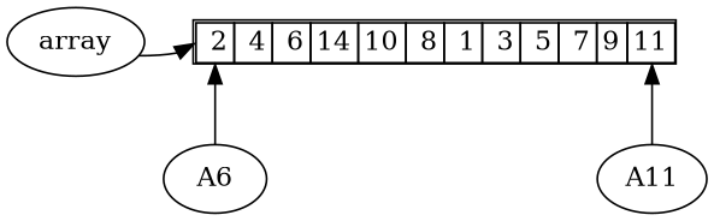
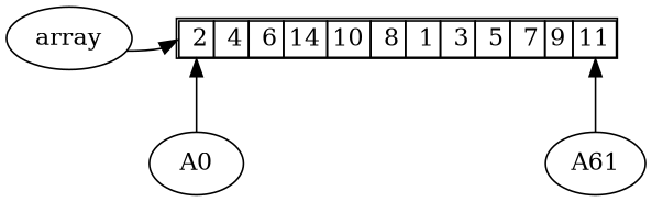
  digraph {
    splines=false
    edge [headport=A0]
    n1 [label=<<table border="1" cellborder="1" cellspacing="0">                     <tr>                         <td port="A0"> 2</td>                         <td port="A1"> 4</td>                         <td port="A2"> 6</td>                         <td port="A3">14</td>                         <td port="A4">10</td>                         <td port="A5"> 8</td>                         <td port="A6"> 1</td>                         <td port="A7"> 3</td>                         <td port="A8"> 5</td>                         <td port="A9"> 7</td>                         <td port="A10">9</td>                         <td port="A11">11</td>                     </tr>                 </table>> shape=none]
    array
-   A0 [label=A6]
-   A11
+   A0
+   A11 [label=A61]
    subgraph sub_1 {
      rank=min
      n1
      array
    }
    subgraph sub_2 {
      rank=max
      A0
      A11
    }
    array -> n1
    A0 -> n1
    A11 -> n1 [headport=A11]
  }
